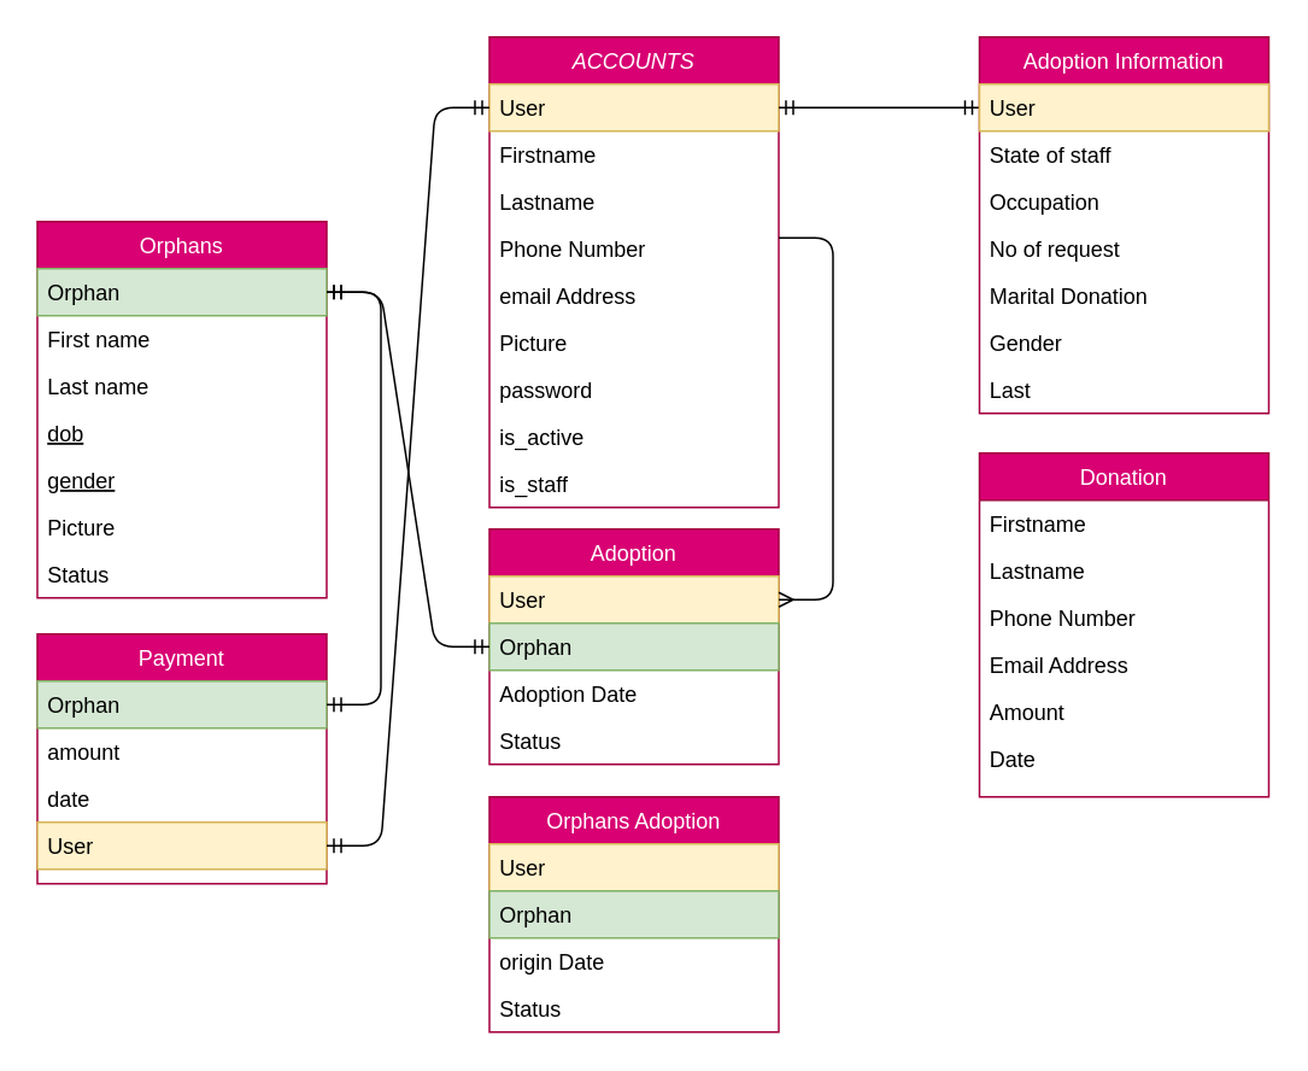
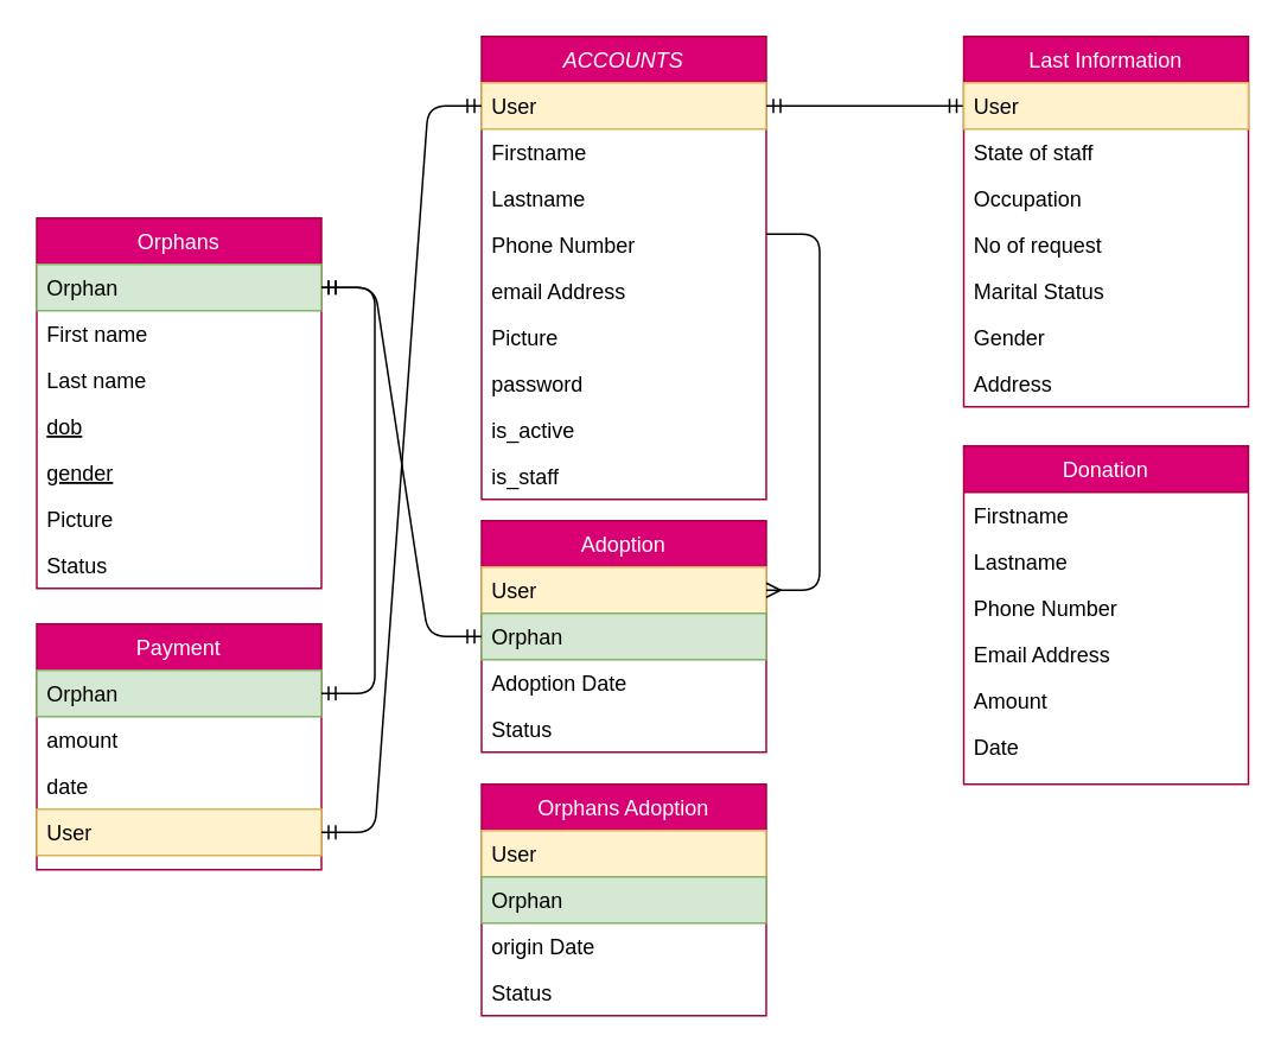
  <mxCell id="0" />
  <mxCell id="1" parent="0" />
  <mxCell id="2" value="ACCOUNTS" style="swimlane;fontStyle=2;align=center;verticalAlign=top;childLayout=stackLayout;horizontal=1;startSize=26;horizontalStack=0;resizeParent=1;resizeLast=0;collapsible=1;marginBottom=0;rounded=0;shadow=0;strokeWidth=1;fillColor=#d80073;strokeColor=#A50040;fontColor=#ffffff;" parent="1" vertex="1"><mxGeometry x="270" y="20" width="160" height="260" as="geometry"><mxRectangle x="230" y="140" width="160" height="26" as="alternateBounds" /></mxGeometry></mxCell>
  <mxCell id="3" value="User" style="text;align=left;verticalAlign=top;spacingLeft=4;spacingRight=4;overflow=hidden;rotatable=0;points=[[0,0.5],[1,0.5]];portConstraint=eastwest;fillColor=#fff2cc;strokeColor=#d6b656;" parent="2" vertex="1"><mxGeometry y="26" width="160" height="26" as="geometry" /></mxCell>
  <mxCell id="4" value="Firstname" style="text;align=left;verticalAlign=top;spacingLeft=4;spacingRight=4;overflow=hidden;rotatable=0;points=[[0,0.5],[1,0.5]];portConstraint=eastwest;" parent="2" vertex="1"><mxGeometry y="52" width="160" height="26" as="geometry" /></mxCell>
  <mxCell id="5" value="Lastname" style="text;align=left;verticalAlign=top;spacingLeft=4;spacingRight=4;overflow=hidden;rotatable=0;points=[[0,0.5],[1,0.5]];portConstraint=eastwest;" parent="2" vertex="1"><mxGeometry y="78" width="160" height="26" as="geometry" /></mxCell>
  <mxCell id="6" value="Phone Number" style="text;align=left;verticalAlign=top;spacingLeft=4;spacingRight=4;overflow=hidden;rotatable=0;points=[[0,0.5],[1,0.5]];portConstraint=eastwest;" parent="2" vertex="1"><mxGeometry y="104" width="160" height="26" as="geometry" /></mxCell>
  <mxCell id="7" value="email Address" style="text;align=left;verticalAlign=top;spacingLeft=4;spacingRight=4;overflow=hidden;rotatable=0;points=[[0,0.5],[1,0.5]];portConstraint=eastwest;" parent="2" vertex="1"><mxGeometry y="130" width="160" height="26" as="geometry" /></mxCell>
  <mxCell id="8" value="Picture" style="text;align=left;verticalAlign=top;spacingLeft=4;spacingRight=4;overflow=hidden;rotatable=0;points=[[0,0.5],[1,0.5]];portConstraint=eastwest;" parent="2" vertex="1"><mxGeometry y="156" width="160" height="26" as="geometry" /></mxCell>
  <mxCell id="9" value="password" style="text;align=left;verticalAlign=top;spacingLeft=4;spacingRight=4;overflow=hidden;rotatable=0;points=[[0,0.5],[1,0.5]];portConstraint=eastwest;rounded=0;shadow=0;html=0;" parent="2" vertex="1"><mxGeometry y="182" width="160" height="26" as="geometry" /></mxCell>
  <mxCell id="10" value="is_active" style="text;align=left;verticalAlign=top;spacingLeft=4;spacingRight=4;overflow=hidden;rotatable=0;points=[[0,0.5],[1,0.5]];portConstraint=eastwest;rounded=0;shadow=0;html=0;" parent="2" vertex="1"><mxGeometry y="208" width="160" height="26" as="geometry" /></mxCell>
  <mxCell id="11" value="is_staff" style="text;align=left;verticalAlign=top;spacingLeft=4;spacingRight=4;overflow=hidden;rotatable=0;points=[[0,0.5],[1,0.5]];portConstraint=eastwest;" parent="2" vertex="1"><mxGeometry y="234" width="160" height="26" as="geometry" /></mxCell>
  <mxCell id="12" value="Orphans" style="swimlane;fontStyle=0;align=center;verticalAlign=top;childLayout=stackLayout;horizontal=1;startSize=26;horizontalStack=0;resizeParent=1;resizeLast=0;collapsible=1;marginBottom=0;rounded=0;shadow=0;strokeWidth=1;fillColor=#d80073;strokeColor=#A50040;fontColor=#ffffff;" parent="1" vertex="1"><mxGeometry x="20" y="122" width="160" height="208" as="geometry"><mxRectangle x="130" y="380" width="160" height="26" as="alternateBounds" /></mxGeometry></mxCell>
  <mxCell id="13" value="Orphan" style="text;align=left;verticalAlign=top;spacingLeft=4;spacingRight=4;overflow=hidden;rotatable=0;points=[[0,0.5],[1,0.5]];portConstraint=eastwest;fillColor=#d5e8d4;strokeColor=#82b366;" parent="12" vertex="1"><mxGeometry y="26" width="160" height="26" as="geometry" /></mxCell>
  <mxCell id="14" value="First name" style="text;align=left;verticalAlign=top;spacingLeft=4;spacingRight=4;overflow=hidden;rotatable=0;points=[[0,0.5],[1,0.5]];portConstraint=eastwest;" parent="12" vertex="1"><mxGeometry y="52" width="160" height="26" as="geometry" /></mxCell>
  <mxCell id="15" value="Last name" style="text;align=left;verticalAlign=top;spacingLeft=4;spacingRight=4;overflow=hidden;rotatable=0;points=[[0,0.5],[1,0.5]];portConstraint=eastwest;rounded=0;shadow=0;html=0;" parent="12" vertex="1"><mxGeometry y="78" width="160" height="26" as="geometry" /></mxCell>
  <mxCell id="16" value="dob" style="text;align=left;verticalAlign=top;spacingLeft=4;spacingRight=4;overflow=hidden;rotatable=0;points=[[0,0.5],[1,0.5]];portConstraint=eastwest;fontStyle=4" vertex="1" parent="12"><mxGeometry y="104" width="160" height="26" as="geometry" /></mxCell>
  <mxCell id="17" value="gender" style="text;align=left;verticalAlign=top;spacingLeft=4;spacingRight=4;overflow=hidden;rotatable=0;points=[[0,0.5],[1,0.5]];portConstraint=eastwest;fontStyle=4" parent="12" vertex="1"><mxGeometry y="130" width="160" height="26" as="geometry" /></mxCell>
  <mxCell id="18" value="Picture" style="text;align=left;verticalAlign=top;spacingLeft=4;spacingRight=4;overflow=hidden;rotatable=0;points=[[0,0.5],[1,0.5]];portConstraint=eastwest;" parent="12" vertex="1"><mxGeometry y="156" width="160" height="26" as="geometry" /></mxCell>
  <mxCell id="19" value="Status" style="text;align=left;verticalAlign=top;spacingLeft=4;spacingRight=4;overflow=hidden;rotatable=0;points=[[0,0.5],[1,0.5]];portConstraint=eastwest;" parent="12" vertex="1"><mxGeometry y="182" width="160" height="26" as="geometry" /></mxCell>
  <mxCell id="20" value="Donation" style="swimlane;fontStyle=0;align=center;verticalAlign=top;childLayout=stackLayout;horizontal=1;startSize=26;horizontalStack=0;resizeParent=1;resizeLast=0;collapsible=1;marginBottom=0;rounded=0;shadow=0;strokeWidth=1;fillColor=#d80073;strokeColor=#A50040;fontColor=#ffffff;" parent="1" vertex="1"><mxGeometry x="541" y="250" width="160" height="190" as="geometry"><mxRectangle x="340" y="380" width="170" height="26" as="alternateBounds" /></mxGeometry></mxCell>
  <mxCell id="21" value="Firstname" style="text;align=left;verticalAlign=top;spacingLeft=4;spacingRight=4;overflow=hidden;rotatable=0;points=[[0,0.5],[1,0.5]];portConstraint=eastwest;" parent="20" vertex="1"><mxGeometry y="26" width="160" height="26" as="geometry" /></mxCell>
  <mxCell id="22" value="Lastname" style="text;align=left;verticalAlign=top;spacingLeft=4;spacingRight=4;overflow=hidden;rotatable=0;points=[[0,0.5],[1,0.5]];portConstraint=eastwest;" parent="20" vertex="1"><mxGeometry y="52" width="160" height="26" as="geometry" /></mxCell>
  <mxCell id="23" value="Phone Number" style="text;align=left;verticalAlign=top;spacingLeft=4;spacingRight=4;overflow=hidden;rotatable=0;points=[[0,0.5],[1,0.5]];portConstraint=eastwest;" parent="20" vertex="1"><mxGeometry y="78" width="160" height="26" as="geometry" /></mxCell>
  <mxCell id="24" value="Email Address" style="text;align=left;verticalAlign=top;spacingLeft=4;spacingRight=4;overflow=hidden;rotatable=0;points=[[0,0.5],[1,0.5]];portConstraint=eastwest;" parent="20" vertex="1"><mxGeometry y="104" width="160" height="26" as="geometry" /></mxCell>
  <mxCell id="25" value="Amount" style="text;align=left;verticalAlign=top;spacingLeft=4;spacingRight=4;overflow=hidden;rotatable=0;points=[[0,0.5],[1,0.5]];portConstraint=eastwest;" parent="20" vertex="1"><mxGeometry y="130" width="160" height="26" as="geometry" /></mxCell>
  <mxCell id="26" value="Date" style="text;align=left;verticalAlign=top;spacingLeft=4;spacingRight=4;overflow=hidden;rotatable=0;points=[[0,0.5],[1,0.5]];portConstraint=eastwest;" parent="20" vertex="1"><mxGeometry y="156" width="160" height="26" as="geometry" /></mxCell>
  <mxCell id="27" value="Adoption" style="swimlane;fontStyle=0;align=center;verticalAlign=top;childLayout=stackLayout;horizontal=1;startSize=26;horizontalStack=0;resizeParent=1;resizeLast=0;collapsible=1;marginBottom=0;rounded=0;shadow=0;strokeWidth=1;fillColor=#d80073;strokeColor=#A50040;fontColor=#ffffff;" parent="1" vertex="1"><mxGeometry x="270" y="292" width="160" height="130" as="geometry"><mxRectangle x="340" y="380" width="170" height="26" as="alternateBounds" /></mxGeometry></mxCell>
  <mxCell id="28" value="User" style="text;align=left;verticalAlign=top;spacingLeft=4;spacingRight=4;overflow=hidden;rotatable=0;points=[[0,0.5],[1,0.5]];portConstraint=eastwest;fillColor=#fff2cc;strokeColor=#d6b656;" parent="27" vertex="1"><mxGeometry y="26" width="160" height="26" as="geometry" /></mxCell>
  <mxCell id="29" value="Orphan" style="text;align=left;verticalAlign=top;spacingLeft=4;spacingRight=4;overflow=hidden;rotatable=0;points=[[0,0.5],[1,0.5]];portConstraint=eastwest;fillColor=#d5e8d4;strokeColor=#82b366;" parent="27" vertex="1"><mxGeometry y="52" width="160" height="26" as="geometry" /></mxCell>
  <mxCell id="30" value="Adoption Date" style="text;align=left;verticalAlign=top;spacingLeft=4;spacingRight=4;overflow=hidden;rotatable=0;points=[[0,0.5],[1,0.5]];portConstraint=eastwest;" parent="27" vertex="1"><mxGeometry y="78" width="160" height="26" as="geometry" /></mxCell>
  <mxCell id="31" value="Status" style="text;align=left;verticalAlign=top;spacingLeft=4;spacingRight=4;overflow=hidden;rotatable=0;points=[[0,0.5],[1,0.5]];portConstraint=eastwest;" parent="27" vertex="1"><mxGeometry y="104" width="160" height="26" as="geometry" /></mxCell>
  <mxCell id="32" value="" style="edgeStyle=entityRelationEdgeStyle;fontSize=12;html=1;endArrow=ERmandOne;startArrow=ERmandOne;exitX=1;exitY=0.5;exitDx=0;exitDy=0;entryX=0;entryY=0.5;entryDx=0;entryDy=0;" parent="1" source="3" target="43" edge="1"><mxGeometry width="100" height="100" relative="1" as="geometry"><mxPoint x="410" y="140" as="sourcePoint" /><mxPoint x="530" y="79" as="targetPoint" /></mxGeometry></mxCell>
  <mxCell id="33" value="" style="edgeStyle=entityRelationEdgeStyle;fontSize=12;html=1;endArrow=ERmany;entryX=1;entryY=0.5;entryDx=0;entryDy=0;" parent="1" target="28" edge="1"><mxGeometry width="100" height="100" relative="1" as="geometry"><mxPoint x="430" y="131" as="sourcePoint" /><mxPoint x="490" y="462" as="targetPoint" /></mxGeometry></mxCell>
  <mxCell id="34" value="" style="edgeStyle=entityRelationEdgeStyle;fontSize=12;html=1;endArrow=ERmandOne;startArrow=ERmandOne;exitX=0;exitY=0.5;exitDx=0;exitDy=0;" parent="1" source="29" target="13" edge="1"><mxGeometry width="100" height="100" relative="1" as="geometry"><mxPoint x="350" y="312" as="sourcePoint" /><mxPoint x="450" y="212" as="targetPoint" /></mxGeometry></mxCell>
  <mxCell id="35" value="Payment" style="swimlane;fontStyle=0;align=center;verticalAlign=top;childLayout=stackLayout;horizontal=1;startSize=26;horizontalStack=0;resizeParent=1;resizeLast=0;collapsible=1;marginBottom=0;rounded=0;shadow=0;strokeWidth=1;fillColor=#d80073;strokeColor=#A50040;fontColor=#ffffff;" parent="1" vertex="1"><mxGeometry x="20" y="350" width="160" height="138" as="geometry"><mxRectangle x="130" y="380" width="160" height="26" as="alternateBounds" /></mxGeometry></mxCell>
  <mxCell id="36" value="Orphan" style="text;align=left;verticalAlign=top;spacingLeft=4;spacingRight=4;overflow=hidden;rotatable=0;points=[[0,0.5],[1,0.5]];portConstraint=eastwest;fillColor=#d5e8d4;strokeColor=#82b366;" parent="35" vertex="1"><mxGeometry y="26" width="160" height="26" as="geometry" /></mxCell>
  <mxCell id="37" value="amount" style="text;align=left;verticalAlign=top;spacingLeft=4;spacingRight=4;overflow=hidden;rotatable=0;points=[[0,0.5],[1,0.5]];portConstraint=eastwest;" parent="35" vertex="1"><mxGeometry y="52" width="160" height="26" as="geometry" /></mxCell>
  <mxCell id="38" value="date" style="text;align=left;verticalAlign=top;spacingLeft=4;spacingRight=4;overflow=hidden;rotatable=0;points=[[0,0.5],[1,0.5]];portConstraint=eastwest;rounded=0;shadow=0;html=0;" parent="35" vertex="1"><mxGeometry y="78" width="160" height="26" as="geometry" /></mxCell>
  <mxCell id="39" value="User" style="text;align=left;verticalAlign=top;spacingLeft=4;spacingRight=4;overflow=hidden;rotatable=0;points=[[0,0.5],[1,0.5]];portConstraint=eastwest;fillColor=#fff2cc;strokeColor=#d6b656;" parent="35" vertex="1"><mxGeometry y="104" width="160" height="26" as="geometry" /></mxCell>
  <mxCell id="40" value="" style="edgeStyle=entityRelationEdgeStyle;fontSize=12;html=1;endArrow=ERmandOne;startArrow=ERmandOne;entryX=1;entryY=0.5;entryDx=0;entryDy=0;" parent="1" source="13" target="36" edge="1"><mxGeometry width="100" height="100" relative="1" as="geometry"><mxPoint x="350" y="312" as="sourcePoint" /><mxPoint x="450" y="212" as="targetPoint" /></mxGeometry></mxCell>
  <mxCell id="41" value="" style="edgeStyle=entityRelationEdgeStyle;fontSize=12;html=1;endArrow=ERmandOne;startArrow=ERmandOne;entryX=0;entryY=0.5;entryDx=0;entryDy=0;" parent="1" source="39" target="3" edge="1"><mxGeometry width="100" height="100" relative="1" as="geometry"><mxPoint x="180" y="462" as="sourcePoint" /><mxPoint x="280" y="362" as="targetPoint" /></mxGeometry></mxCell>
- <mxCell id="42" value="Adoption Information" style="swimlane;fontStyle=0;align=center;verticalAlign=top;childLayout=stackLayout;horizontal=1;startSize=26;horizontalStack=0;resizeParent=1;resizeLast=0;collapsible=1;marginBottom=0;rounded=0;shadow=0;strokeWidth=1;fillColor=#d80073;strokeColor=#A50040;fontColor=#ffffff;" parent="1" vertex="1"><mxGeometry x="541" y="20" width="160" height="208" as="geometry"><mxRectangle x="550" y="140" width="160" height="26" as="alternateBounds" /></mxGeometry></mxCell>
+ <mxCell id="42" value="Last Information" style="swimlane;fontStyle=0;align=center;verticalAlign=top;childLayout=stackLayout;horizontal=1;startSize=26;horizontalStack=0;resizeParent=1;resizeLast=0;collapsible=1;marginBottom=0;rounded=0;shadow=0;strokeWidth=1;fillColor=#d80073;strokeColor=#A50040;fontColor=#ffffff;" parent="1" vertex="1"><mxGeometry x="541" y="20" width="160" height="208" as="geometry"><mxRectangle x="550" y="140" width="160" height="26" as="alternateBounds" /></mxGeometry></mxCell>
  <mxCell id="43" value="User" style="text;align=left;verticalAlign=top;spacingLeft=4;spacingRight=4;overflow=hidden;rotatable=0;points=[[0,0.5],[1,0.5]];portConstraint=eastwest;fillColor=#fff2cc;strokeColor=#d6b656;" parent="42" vertex="1"><mxGeometry y="26" width="160" height="26" as="geometry" /></mxCell>
  <mxCell id="44" value="State of staff" style="text;align=left;verticalAlign=top;spacingLeft=4;spacingRight=4;overflow=hidden;rotatable=0;points=[[0,0.5],[1,0.5]];portConstraint=eastwest;" parent="42" vertex="1"><mxGeometry y="52" width="160" height="26" as="geometry" /></mxCell>
  <mxCell id="45" value="Occupation" style="text;align=left;verticalAlign=top;spacingLeft=4;spacingRight=4;overflow=hidden;rotatable=0;points=[[0,0.5],[1,0.5]];portConstraint=eastwest;rounded=0;shadow=0;html=0;" parent="42" vertex="1"><mxGeometry y="78" width="160" height="26" as="geometry" /></mxCell>
  <mxCell id="46" value="No of request" style="text;align=left;verticalAlign=top;spacingLeft=4;spacingRight=4;overflow=hidden;rotatable=0;points=[[0,0.5],[1,0.5]];portConstraint=eastwest;rounded=0;shadow=0;html=0;" parent="42" vertex="1"><mxGeometry y="104" width="160" height="26" as="geometry" /></mxCell>
- <mxCell id="47" value="Marital Donation" style="text;align=left;verticalAlign=top;spacingLeft=4;spacingRight=4;overflow=hidden;rotatable=0;points=[[0,0.5],[1,0.5]];portConstraint=eastwest;rounded=0;shadow=0;html=0;" parent="42" vertex="1"><mxGeometry y="130" width="160" height="26" as="geometry" /></mxCell>
+ <mxCell id="47" value="Marital Status" style="text;align=left;verticalAlign=top;spacingLeft=4;spacingRight=4;overflow=hidden;rotatable=0;points=[[0,0.5],[1,0.5]];portConstraint=eastwest;rounded=0;shadow=0;html=0;" parent="42" vertex="1"><mxGeometry y="130" width="160" height="26" as="geometry" /></mxCell>
  <mxCell id="48" value="Gender" style="text;align=left;verticalAlign=top;spacingLeft=4;spacingRight=4;overflow=hidden;rotatable=0;points=[[0,0.5],[1,0.5]];portConstraint=eastwest;rounded=0;shadow=0;html=0;" parent="42" vertex="1"><mxGeometry y="156" width="160" height="26" as="geometry" /></mxCell>
- <mxCell id="49" value="Last" style="text;align=left;verticalAlign=top;spacingLeft=4;spacingRight=4;overflow=hidden;rotatable=0;points=[[0,0.5],[1,0.5]];portConstraint=eastwest;rounded=0;shadow=0;html=0;" parent="42" vertex="1"><mxGeometry y="182" width="160" height="26" as="geometry" /></mxCell>
+ <mxCell id="49" value="Address" style="text;align=left;verticalAlign=top;spacingLeft=4;spacingRight=4;overflow=hidden;rotatable=0;points=[[0,0.5],[1,0.5]];portConstraint=eastwest;rounded=0;shadow=0;html=0;" parent="42" vertex="1"><mxGeometry y="182" width="160" height="26" as="geometry" /></mxCell>
  <mxCell id="50" value="Orphans Adoption" style="swimlane;fontStyle=0;align=center;verticalAlign=top;childLayout=stackLayout;horizontal=1;startSize=26;horizontalStack=0;resizeParent=1;resizeLast=0;collapsible=1;marginBottom=0;rounded=0;shadow=0;strokeWidth=1;fillColor=#d80073;strokeColor=#A50040;fontColor=#ffffff;" vertex="1" parent="1"><mxGeometry x="270" y="440" width="160" height="130" as="geometry"><mxRectangle x="340" y="380" width="170" height="26" as="alternateBounds" /></mxGeometry></mxCell>
  <mxCell id="51" value="User" style="text;align=left;verticalAlign=top;spacingLeft=4;spacingRight=4;overflow=hidden;rotatable=0;points=[[0,0.5],[1,0.5]];portConstraint=eastwest;fillColor=#fff2cc;strokeColor=#d6b656;" vertex="1" parent="50"><mxGeometry y="26" width="160" height="26" as="geometry" /></mxCell>
  <mxCell id="52" value="Orphan" style="text;align=left;verticalAlign=top;spacingLeft=4;spacingRight=4;overflow=hidden;rotatable=0;points=[[0,0.5],[1,0.5]];portConstraint=eastwest;fillColor=#d5e8d4;strokeColor=#82b366;" vertex="1" parent="50"><mxGeometry y="52" width="160" height="26" as="geometry" /></mxCell>
  <mxCell id="53" value="origin Date" style="text;align=left;verticalAlign=top;spacingLeft=4;spacingRight=4;overflow=hidden;rotatable=0;points=[[0,0.5],[1,0.5]];portConstraint=eastwest;" vertex="1" parent="50"><mxGeometry y="78" width="160" height="26" as="geometry" /></mxCell>
  <mxCell id="54" value="Status" style="text;align=left;verticalAlign=top;spacingLeft=4;spacingRight=4;overflow=hidden;rotatable=0;points=[[0,0.5],[1,0.5]];portConstraint=eastwest;" vertex="1" parent="50"><mxGeometry y="104" width="160" height="26" as="geometry" /></mxCell>
